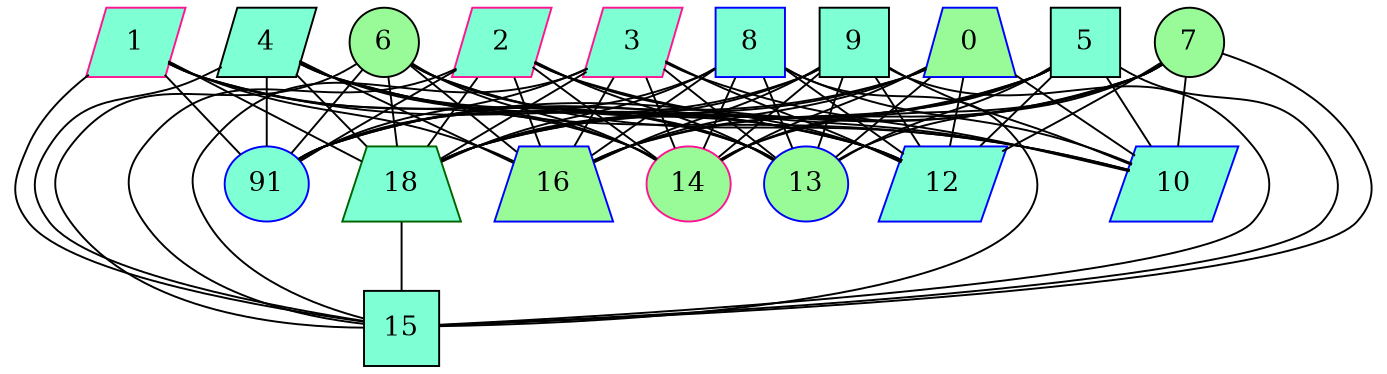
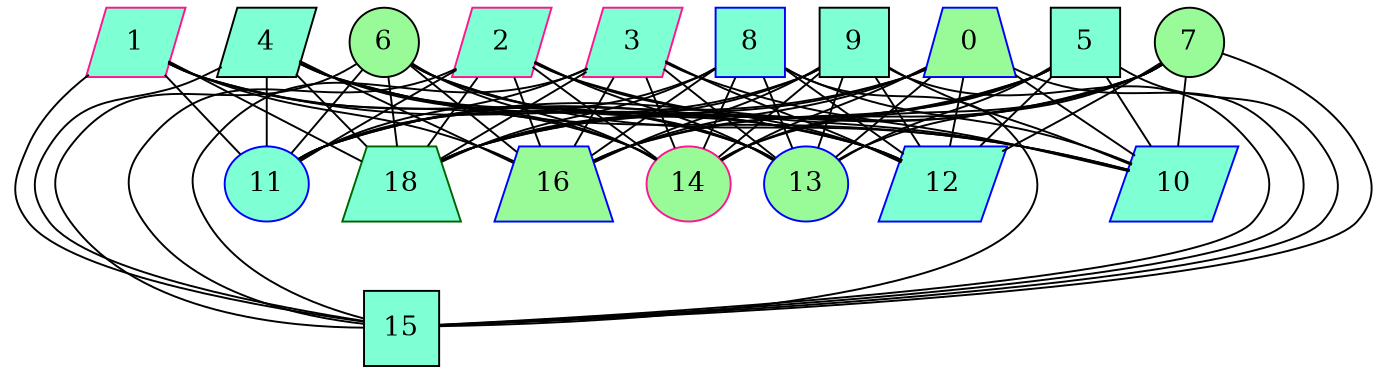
  graph {
    node [color=blue fillcolor=aquamarine shape=parallelogram style=filled]
    n1 [color=darkgreen height=0.54162 label=18 shape=trapezium width=0.54162]
    16 [fillcolor=palegreen height=0.54162 shape=trapezium width=0.54162]
    15 [color=black height=0.54162 shape=box width=0.54162]
    14 [color=deeppink fillcolor=palegreen height=0.54162 shape=ellipse width=0.54162]
    13 [fillcolor=palegreen height=0.54162 shape=ellipse width=0.54162]
    12 [height=0.54162 width=0.54162]
-   11 [height=0.54162 shape=ellipse width=0.54162 label=91]
+   11 [height=0.54162 shape=ellipse width=0.54162]
    10 [height=0.54162 width=0.54162]
    9 [color=black height=0.5 shape=box width=0.5]
    8 [height=0.5 shape=box width=0.5]
    7 [color=black fillcolor=palegreen height=0.5 shape=ellipse width=0.5]
    6 [color=black fillcolor=palegreen height=0.5 shape=ellipse width=0.5]
    5 [color=black height=0.5 shape=box width=0.5]
    4 [color=black height=0.5 width=0.5]
    3 [color=deeppink height=0.5 width=0.5]
    2 [color=deeppink height=0.5 width=0.5]
    1 [color=deeppink height=0.5 width=0.5]
    0 [fillcolor=palegreen height=0.5 shape=trapezium width=0.5]
    9 -- n1
    9 -- 16
    9 -- 15
    9 -- 14
    9 -- 13
    9 -- 12
    9 -- 11
    9 -- 10
    8 -- n1
    8 -- 16
    8 -- 15
    8 -- 14
    8 -- 13
    8 -- 12
    8 -- 11
    8 -- 10
    7 -- n1
    7 -- 16
    7 -- 15
    7 -- 14
    7 -- 13
    7 -- 12
    7 -- 11
    7 -- 10
    6 -- n1
    6 -- 16
    6 -- 15
    6 -- 14
    6 -- 13
    6 -- 12
    6 -- 11
    6 -- 10
    5 -- n1
    5 -- 16
    5 -- 15
    5 -- 14
    5 -- 13
    5 -- 12
    5 -- 11
    5 -- 10
    4 -- n1
    4 -- 16
    4 -- 15
    4 -- 14
    4 -- 13
    4 -- 12
    4 -- 11
    4 -- 10
    3 -- n1
    3 -- 16
    3 -- 15
    3 -- 14
    3 -- 13
    3 -- 12
    3 -- 11
    3 -- 10
    2 -- n1
    2 -- 16
    2 -- 15
    2 -- 14
    2 -- 13
    2 -- 12
    2 -- 11
    2 -- 10
    1 -- n1
    1 -- 16
    1 -- 15
    1 -- 14
    1 -- 13
    1 -- 12
    1 -- 11
    0 -- n1
    0 -- 16
-   n1 -- 15
+   0 -- 15
    0 -- 14
    0 -- 13
    0 -- 12
    0 -- 11
    0 -- 10
  }
